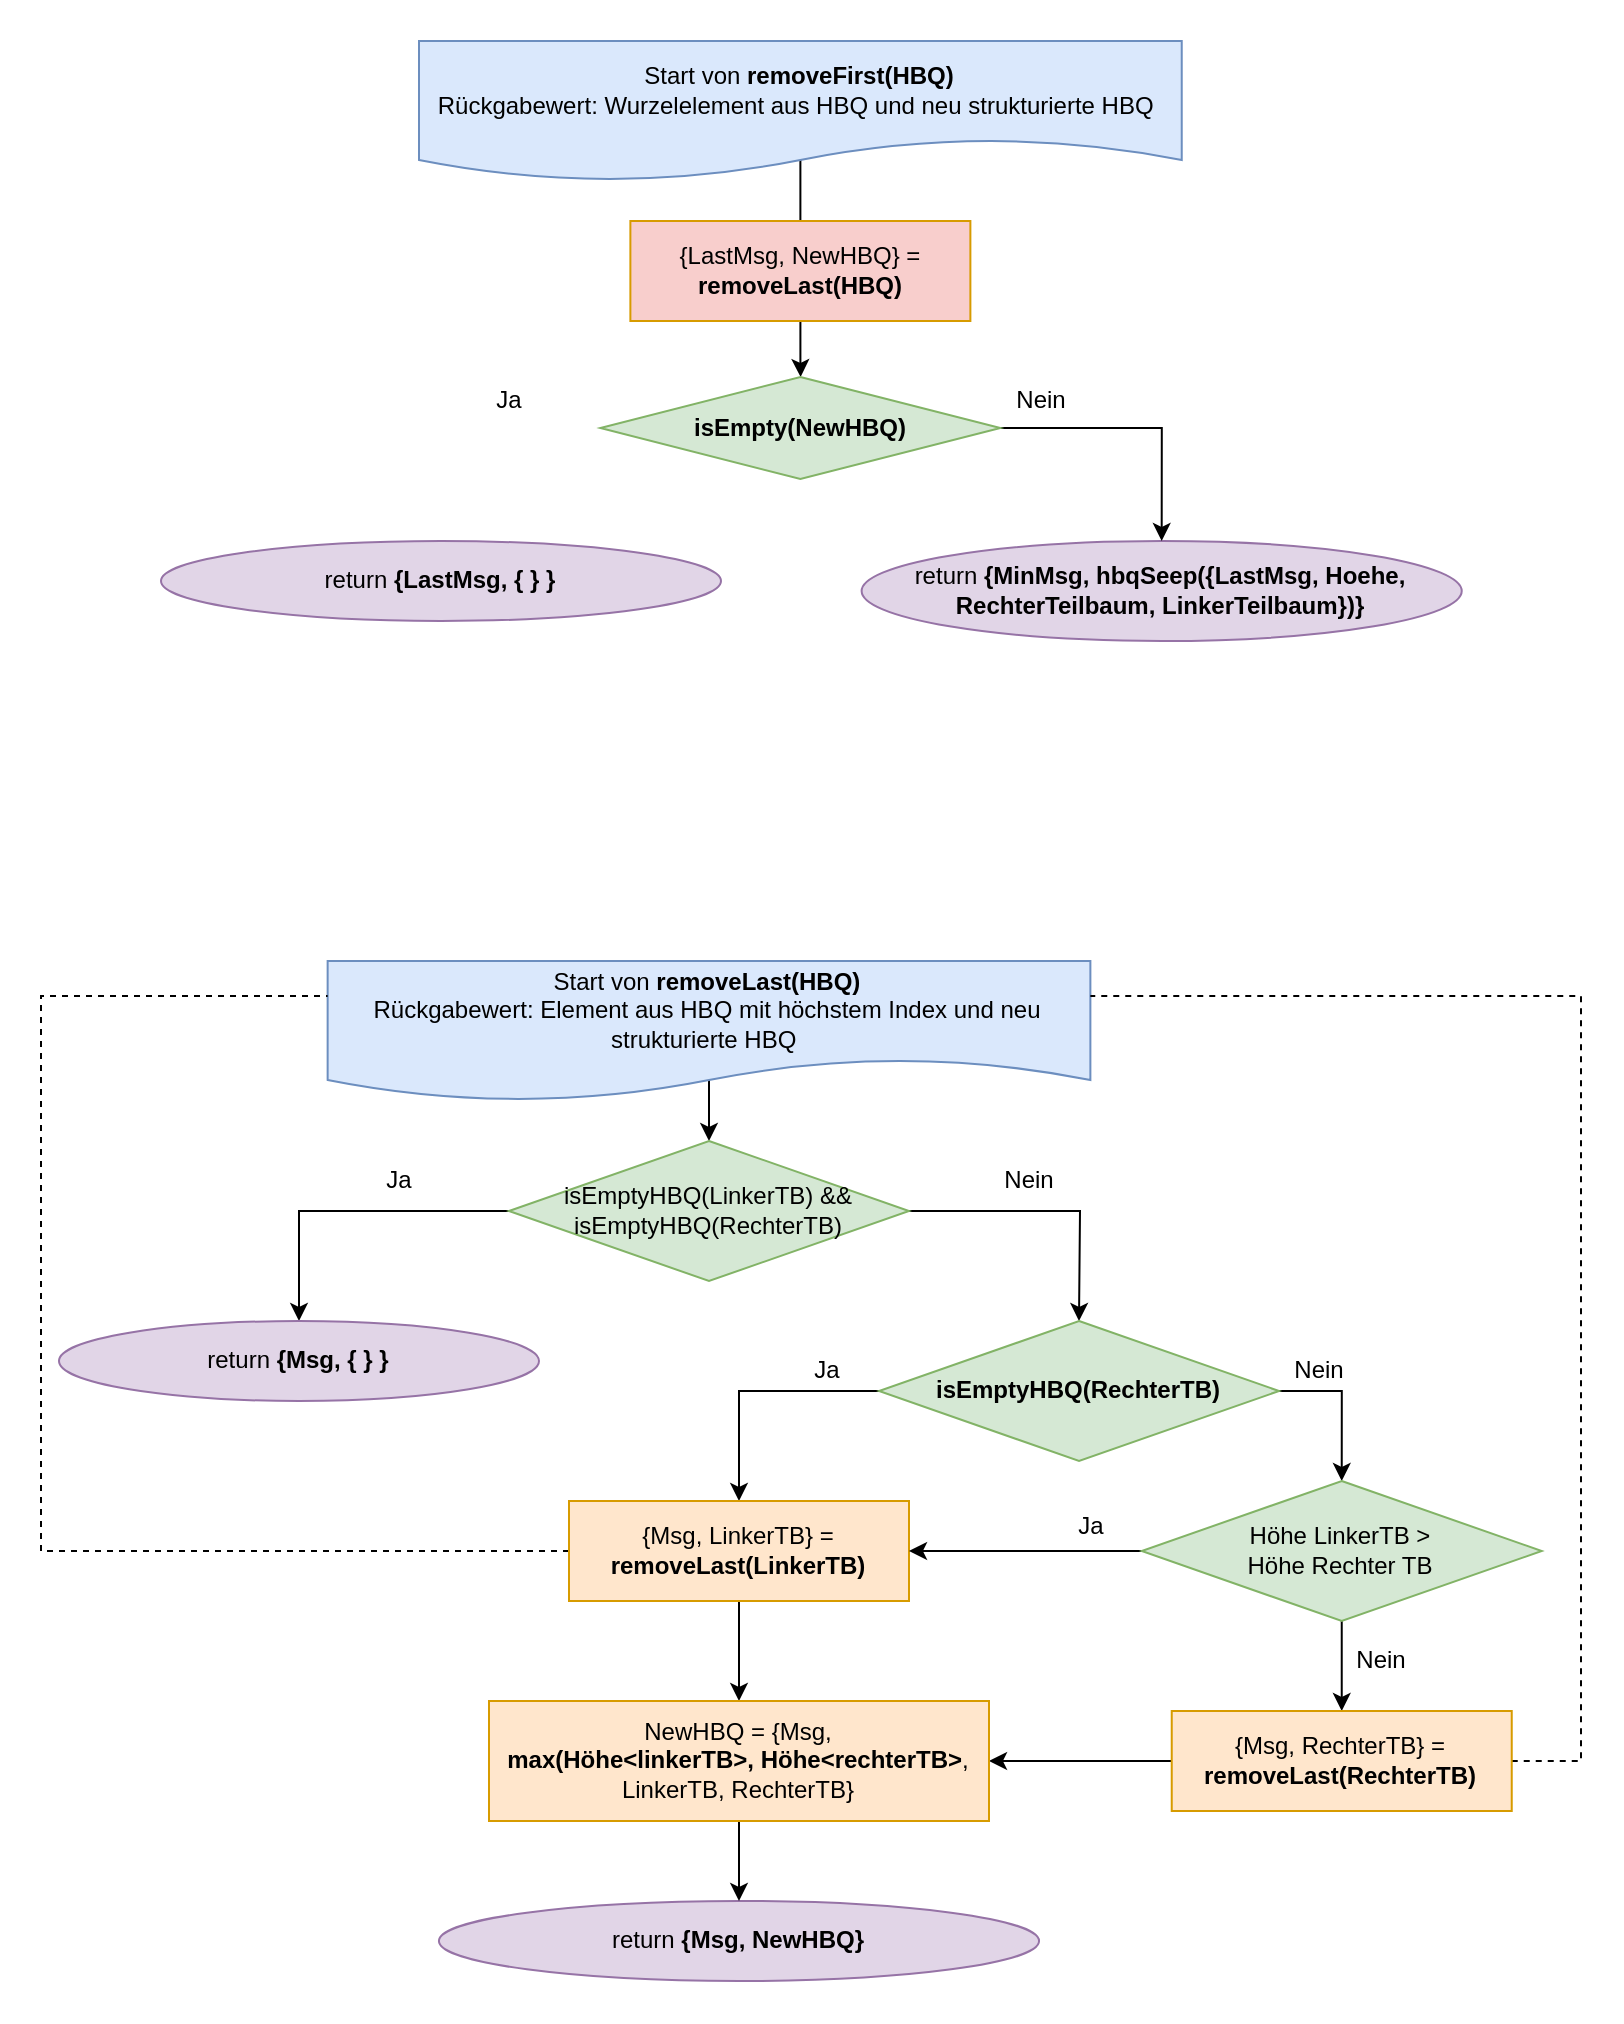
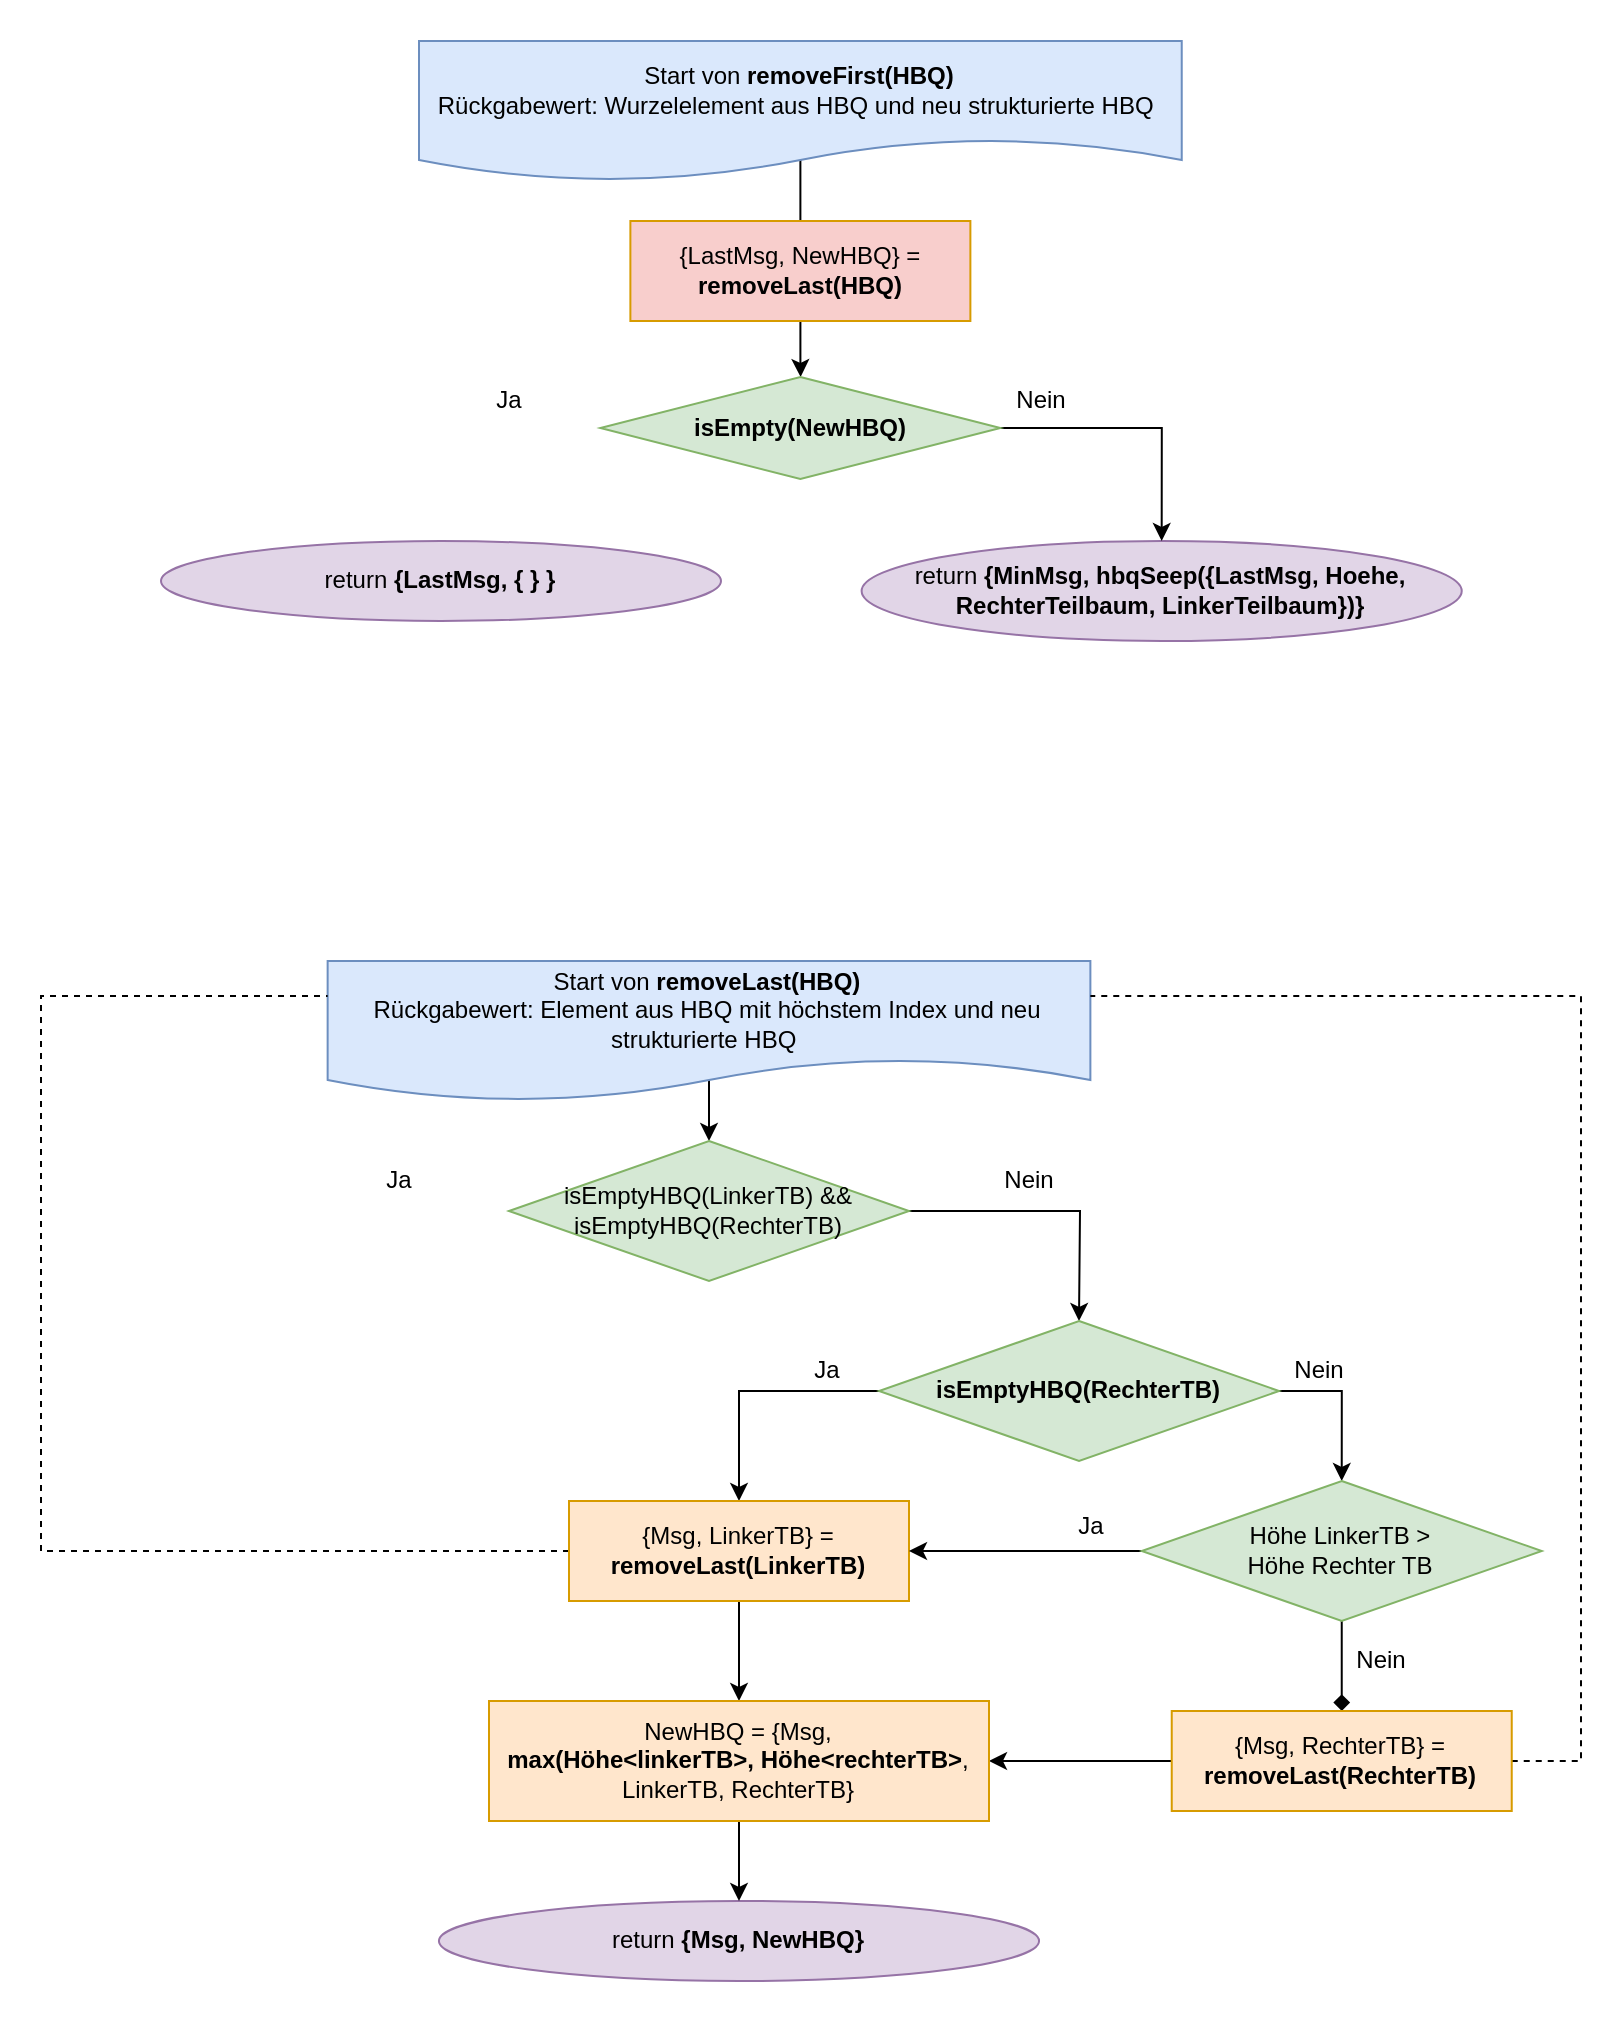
  <mxCell id="0" />
  <mxCell id="1" parent="0" />
  <mxCell id="2" style="edgeStyle=orthogonalEdgeStyle;rounded=0;orthogonalLoop=1;jettySize=auto;html=1;exitX=0.5;exitY=0;exitDx=0;exitDy=0;entryX=0.5;entryY=0;entryDx=0;entryDy=0;" parent="1" source="3" target="6" edge="1"><mxGeometry relative="1" as="geometry"><Array as="points"><mxPoint x="399.3" y="130" /><mxPoint x="399.3" y="130" /></Array><mxPoint x="399.7" y="120.005" as="targetPoint" /></mxGeometry></mxCell>
  <mxCell id="3" value="Start von &lt;b&gt;removeFirst(HBQ)&lt;/b&gt;&lt;br&gt;Rückgabewert: Wurzelelement aus HBQ und neu strukturierte HBQ&amp;nbsp;" style="shape=document;whiteSpace=wrap;html=1;boundedLbl=1;fillColor=#dae8fc;strokeColor=#6c8ebf;" parent="1" vertex="1"><mxGeometry x="209" y="20" width="381.37" height="70" as="geometry" /></mxCell>
  <mxCell id="4" value="return &lt;b&gt;{MinMsg, hbqSeep({LastMsg, Hoehe, RechterTeilbaum, LinkerTeilbaum})}&lt;/b&gt;" style="ellipse;whiteSpace=wrap;html=1;rounded=0;fillColor=#e1d5e7;strokeColor=#9673a6;" parent="1" vertex="1"><mxGeometry x="430.31" y="270" width="300.06" height="50" as="geometry" /></mxCell>
  <mxCell id="5" value="" style="edgeStyle=orthogonalEdgeStyle;rounded=0;orthogonalLoop=1;jettySize=auto;html=1;" parent="1" source="6" edge="1"><mxGeometry relative="1" as="geometry"><mxPoint x="399.8" y="188" as="targetPoint" /></mxGeometry></mxCell>
  <mxCell id="6" value="{LastMsg, NewHBQ} = &lt;b&gt;removeLast(HBQ)&lt;/b&gt;" style="rounded=0;whiteSpace=wrap;html=1;fillColor=#f8cecc;strokeColor=#d79b00;" parent="1" vertex="1"><mxGeometry x="314.69" y="110" width="170" height="50" as="geometry" /></mxCell>
  <mxCell id="7" style="edgeStyle=orthogonalEdgeStyle;rounded=0;orthogonalLoop=1;jettySize=auto;html=1;exitX=0.5;exitY=0;exitDx=0;exitDy=0;" parent="1" source="8" target="11" edge="1"><mxGeometry relative="1" as="geometry"><Array as="points"><mxPoint x="354" y="510" /><mxPoint x="354" y="510" /></Array></mxGeometry></mxCell>
  <mxCell id="8" value="Start von &lt;b&gt;removeLast(HBQ)&lt;/b&gt;&lt;br&gt;Rückgabewert: Element aus HBQ mit höchstem Index und neu strukturierte HBQ&amp;nbsp;" style="shape=document;whiteSpace=wrap;html=1;boundedLbl=1;fillColor=#dae8fc;strokeColor=#6c8ebf;" parent="1" vertex="1"><mxGeometry x="163.32" y="480" width="381.37" height="70" as="geometry" /></mxCell>
- <mxCell id="9" style="edgeStyle=orthogonalEdgeStyle;rounded=0;orthogonalLoop=1;jettySize=auto;html=1;exitX=0;exitY=0.5;exitDx=0;exitDy=0;entryX=0.5;entryY=0;entryDx=0;entryDy=0;" parent="1" source="11" target="14" edge="1"><mxGeometry relative="1" as="geometry" /></mxCell>
  <mxCell id="10" style="edgeStyle=orthogonalEdgeStyle;rounded=0;orthogonalLoop=1;jettySize=auto;html=1;exitX=1;exitY=0.5;exitDx=0;exitDy=0;entryX=0.5;entryY=0;entryDx=0;entryDy=0;" parent="1" source="11" edge="1"><mxGeometry relative="1" as="geometry"><mxPoint x="539" y="660" as="targetPoint" /></mxGeometry></mxCell>
  <mxCell id="11" value="isEmptyHBQ(LinkerTB) &amp;amp;&amp;amp;&lt;br&gt;isEmptyHBQ(RechterTB)" style="rhombus;whiteSpace=wrap;html=1;rounded=0;fillColor=#d5e8d4;strokeColor=#82b366;" parent="1" vertex="1"><mxGeometry x="254" y="570" width="200" height="70" as="geometry" /></mxCell>
  <mxCell id="12" value="Nein" style="text;html=1;align=center;verticalAlign=middle;resizable=0;points=[];autosize=1;strokeColor=none;fillColor=none;" parent="1" vertex="1"><mxGeometry x="494" y="580" width="40" height="20" as="geometry" /></mxCell>
  <mxCell id="13" value="Ja" style="text;html=1;align=center;verticalAlign=middle;resizable=0;points=[];autosize=1;strokeColor=none;fillColor=none;" parent="1" vertex="1"><mxGeometry x="184" y="580" width="30" height="20" as="geometry" /></mxCell>
- <mxCell id="14" value="return &lt;b&gt;{Msg, { } }&lt;/b&gt;" style="ellipse;whiteSpace=wrap;html=1;rounded=0;fillColor=#e1d5e7;strokeColor=#9673a6;" parent="1" vertex="1"><mxGeometry x="29" y="660" width="240" height="40" as="geometry" /></mxCell>
  <mxCell id="15" value="return &lt;b&gt;{Msg, NewHBQ}&lt;/b&gt;" style="ellipse;whiteSpace=wrap;html=1;rounded=0;fillColor=#e1d5e7;strokeColor=#9673a6;" parent="1" vertex="1"><mxGeometry x="218.97" y="950" width="300.06" height="40" as="geometry" /></mxCell>
  <mxCell id="16" style="edgeStyle=orthogonalEdgeStyle;rounded=0;orthogonalLoop=1;jettySize=auto;html=1;exitX=0;exitY=0.5;exitDx=0;exitDy=0;entryX=0.5;entryY=0;entryDx=0;entryDy=0;" parent="1" source="18" target="21" edge="1"><mxGeometry relative="1" as="geometry"><mxPoint x="539" y="710" as="sourcePoint" /><mxPoint x="538.96" y="740.01" as="targetPoint" /></mxGeometry></mxCell>
  <mxCell id="17" style="edgeStyle=orthogonalEdgeStyle;rounded=0;orthogonalLoop=1;jettySize=auto;html=1;exitX=1;exitY=0.5;exitDx=0;exitDy=0;entryX=0.5;entryY=0;entryDx=0;entryDy=0;" parent="1" source="18" target="24" edge="1"><mxGeometry relative="1" as="geometry"><mxPoint x="591.78" y="695" as="sourcePoint" /><Array as="points"><mxPoint x="670" y="695" /></Array></mxGeometry></mxCell>
  <mxCell id="18" value="&lt;b&gt;isEmptyHBQ(RechterTB)&lt;/b&gt;" style="rhombus;whiteSpace=wrap;html=1;rounded=0;fillColor=#d5e8d4;strokeColor=#82b366;" parent="1" vertex="1"><mxGeometry x="439.03" y="660" width="200" height="70" as="geometry" /></mxCell>
  <mxCell id="19" style="edgeStyle=orthogonalEdgeStyle;rounded=0;orthogonalLoop=1;jettySize=auto;html=1;exitX=0.5;exitY=1;exitDx=0;exitDy=0;entryX=0.5;entryY=0;entryDx=0;entryDy=0;" parent="1" source="21" target="33" edge="1"><mxGeometry relative="1" as="geometry" /></mxCell>
  <mxCell id="20" style="edgeStyle=orthogonalEdgeStyle;rounded=0;orthogonalLoop=1;jettySize=auto;html=1;exitX=0;exitY=0.5;exitDx=0;exitDy=0;entryX=0;entryY=0.25;entryDx=0;entryDy=0;dashed=1;endArrow=none;endFill=0;" parent="1" source="21" target="8" edge="1"><mxGeometry relative="1" as="geometry"><Array as="points"><mxPoint x="20" y="775" /><mxPoint x="20" y="498" /></Array></mxGeometry></mxCell>
  <mxCell id="21" value="{Msg, LinkerTB} = &lt;b&gt;removeLast(LinkerTB)&lt;/b&gt;" style="rounded=0;whiteSpace=wrap;html=1;fillColor=#ffe6cc;strokeColor=#d79b00;" parent="1" vertex="1"><mxGeometry x="284" y="750" width="170" height="50" as="geometry" /></mxCell>
  <mxCell id="22" style="edgeStyle=orthogonalEdgeStyle;rounded=0;orthogonalLoop=1;jettySize=auto;html=1;exitX=0;exitY=0.5;exitDx=0;exitDy=0;entryX=1;entryY=0.5;entryDx=0;entryDy=0;" parent="1" source="24" target="21" edge="1"><mxGeometry relative="1" as="geometry" /></mxCell>
- <mxCell id="23" style="edgeStyle=orthogonalEdgeStyle;rounded=0;orthogonalLoop=1;jettySize=auto;html=1;exitX=0.5;exitY=1;exitDx=0;exitDy=0;entryX=0.5;entryY=0;entryDx=0;entryDy=0;" parent="1" source="24" target="27" edge="1"><mxGeometry relative="1" as="geometry" /></mxCell>
+ <mxCell id="23" style="edgeStyle=orthogonalEdgeStyle;rounded=0;orthogonalLoop=1;jettySize=auto;html=1;exitX=0.5;exitY=1;exitDx=0;exitDy=0;entryX=0.5;entryY=0;entryDx=0;entryDy=0;endArrow=diamond;" parent="1" source="24" target="27" edge="1"><mxGeometry relative="1" as="geometry" /></mxCell>
  <mxCell id="24" value="Höhe LinkerTB &amp;gt; &lt;br&gt;Höhe Rechter TB" style="rhombus;whiteSpace=wrap;html=1;rounded=0;fillColor=#d5e8d4;strokeColor=#82b366;" parent="1" vertex="1"><mxGeometry x="570.37" y="740" width="200" height="70" as="geometry" /></mxCell>
  <mxCell id="25" style="edgeStyle=orthogonalEdgeStyle;rounded=0;orthogonalLoop=1;jettySize=auto;html=1;exitX=0;exitY=0.5;exitDx=0;exitDy=0;entryX=1;entryY=0.5;entryDx=0;entryDy=0;" parent="1" source="27" target="33" edge="1"><mxGeometry relative="1" as="geometry" /></mxCell>
  <mxCell id="26" style="edgeStyle=orthogonalEdgeStyle;rounded=0;orthogonalLoop=1;jettySize=auto;html=1;exitX=1;exitY=0.5;exitDx=0;exitDy=0;entryX=1;entryY=0.25;entryDx=0;entryDy=0;dashed=1;endArrow=none;endFill=0;" parent="1" source="27" target="8" edge="1"><mxGeometry relative="1" as="geometry"><Array as="points"><mxPoint x="790" y="880" /><mxPoint x="790" y="498" /></Array></mxGeometry></mxCell>
  <mxCell id="27" value="{Msg, RechterTB} = &lt;b&gt;removeLast(RechterTB)&lt;/b&gt;" style="rounded=0;whiteSpace=wrap;html=1;fillColor=#ffe6cc;strokeColor=#d79b00;" parent="1" vertex="1"><mxGeometry x="585.37" y="855" width="170" height="50" as="geometry" /></mxCell>
  <mxCell id="28" value="Ja" style="text;html=1;align=center;verticalAlign=middle;resizable=0;points=[];autosize=1;strokeColor=none;fillColor=none;" parent="1" vertex="1"><mxGeometry x="529.68" y="753" width="30" height="20" as="geometry" /></mxCell>
  <mxCell id="29" value="Nein" style="text;html=1;align=center;verticalAlign=middle;resizable=0;points=[];autosize=1;strokeColor=none;fillColor=none;" parent="1" vertex="1"><mxGeometry x="670.37" y="820" width="40" height="20" as="geometry" /></mxCell>
  <mxCell id="30" value="Nein" style="text;html=1;align=center;verticalAlign=middle;resizable=0;points=[];autosize=1;strokeColor=none;fillColor=none;" parent="1" vertex="1"><mxGeometry x="639.03" y="675" width="40" height="20" as="geometry" /></mxCell>
  <mxCell id="31" value="Ja" style="text;html=1;align=center;verticalAlign=middle;resizable=0;points=[];autosize=1;strokeColor=none;fillColor=none;" parent="1" vertex="1"><mxGeometry x="397.62" y="675" width="30" height="20" as="geometry" /></mxCell>
  <mxCell id="32" style="edgeStyle=orthogonalEdgeStyle;rounded=0;orthogonalLoop=1;jettySize=auto;html=1;exitX=0.5;exitY=1;exitDx=0;exitDy=0;entryX=0.5;entryY=0;entryDx=0;entryDy=0;" parent="1" source="33" target="15" edge="1"><mxGeometry relative="1" as="geometry" /></mxCell>
  <mxCell id="33" value="NewHBQ = {Msg, &lt;br&gt;&lt;b&gt;max(Höhe&amp;lt;linkerTB&amp;gt;, Höhe&amp;lt;rechterTB&amp;gt;&lt;/b&gt;, &lt;br&gt;LinkerTB, RechterTB}" style="rounded=0;whiteSpace=wrap;html=1;fillColor=#ffe6cc;strokeColor=#d79b00;" parent="1" vertex="1"><mxGeometry x="244" y="850" width="250" height="60" as="geometry" /></mxCell>
  <mxCell id="34" value="" style="edgeStyle=orthogonalEdgeStyle;rounded=0;orthogonalLoop=1;jettySize=auto;html=1;exitX=1;exitY=0.5;exitDx=0;exitDy=0;" parent="1" source="35" target="4" edge="1"><mxGeometry relative="1" as="geometry"><mxPoint x="399.8" y="238" as="sourcePoint" /></mxGeometry></mxCell>
  <mxCell id="35" value="&lt;b&gt;isEmpty(NewHBQ)&lt;/b&gt;" style="rhombus;whiteSpace=wrap;html=1;rounded=0;fillColor=#d5e8d4;strokeColor=#82b366;" parent="1" vertex="1"><mxGeometry x="299.69" y="188" width="200" height="51" as="geometry" /></mxCell>
  <mxCell id="36" value="return &lt;b&gt;{LastMsg, { } }&lt;/b&gt;" style="ellipse;whiteSpace=wrap;html=1;rounded=0;fillColor=#e1d5e7;strokeColor=#9673a6;" parent="1" vertex="1"><mxGeometry x="80" y="270" width="280" height="40" as="geometry" /></mxCell>
  <mxCell id="37" value="Ja" style="text;html=1;align=center;verticalAlign=middle;resizable=0;points=[];autosize=1;strokeColor=none;fillColor=none;" parent="1" vertex="1"><mxGeometry x="238.97" y="190" width="30" height="20" as="geometry" /></mxCell>
  <mxCell id="38" value="Nein" style="text;html=1;align=center;verticalAlign=middle;resizable=0;points=[];autosize=1;strokeColor=none;fillColor=none;" parent="1" vertex="1"><mxGeometry x="500" y="190" width="40" height="20" as="geometry" /></mxCell>
